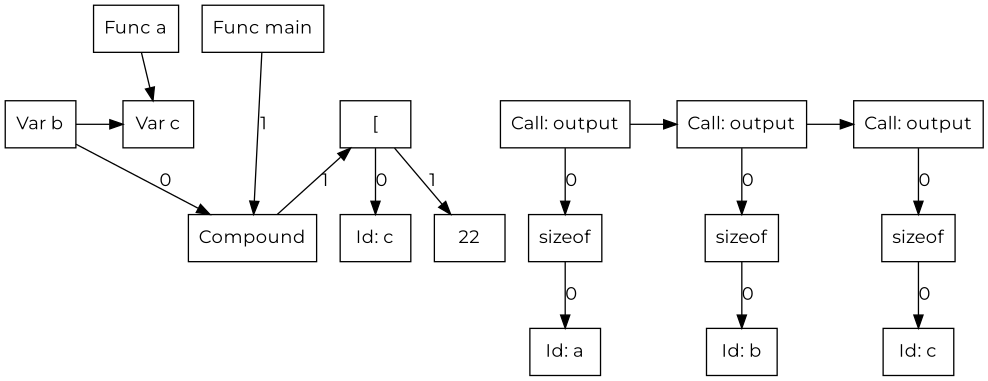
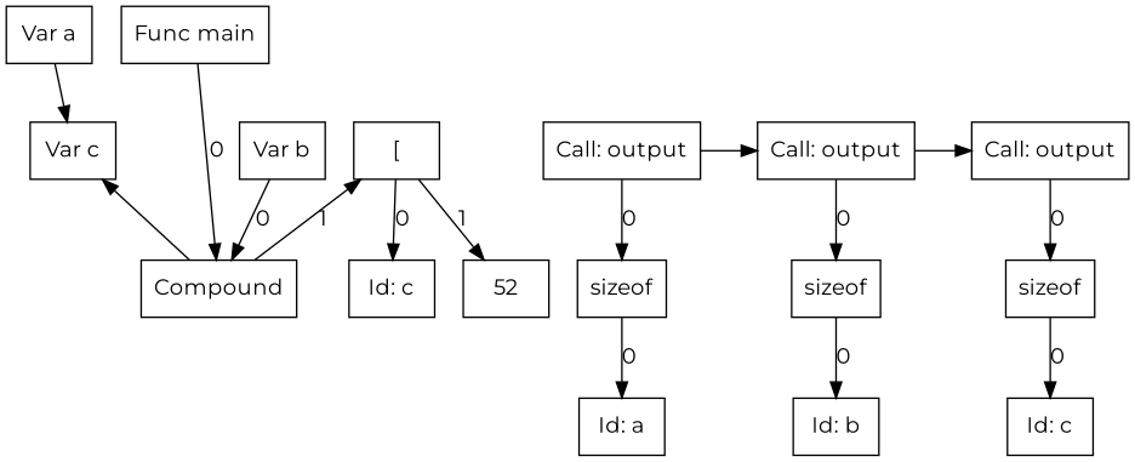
  digraph {
    fontname=Montserrat
    node [fontname=Montserrat shape=box]
    edge [fontname=Montserrat]
-   n1 [label="Func a"]
+   n1 [label="Var a"]
    n2 [label="Func main"]
    n3 [label=Compound]
    n4 [label="Var b"]
    n5 [label="["]
    n6 [label="Var c"]
    n7 [label="Id: c"]
-   n8 [label=22]
+   n8 [label=52]
    n9 [label="Call: output"]
    n10 [label="Call: output"]
    n11 [label="Call: output"]
    n12 [label=sizeof]
    n13 [label=sizeof]
    n14 [label="Id: b"]
    n15 [label="Id: a"]
    n16 [label="Id: c"]
    n17 [label=sizeof]
    subgraph sub_1 {
      rankdir=LR
      n1
      n2
    }
    subgraph sub_2 {
      rank=same
      rankdir=LR
      n1
      n2
    }
    subgraph sub_3 {
      ordering=out
      rank=same
      rankdir=LR
      n3
    }
    subgraph sub_4 {
      rankdir=TB
      n2
      n3
    }
    subgraph sub_5 {
      ordering=out
      rank=same
      rankdir=LR
      n4
      n5
    }
    subgraph sub_6 {
      rankdir=TB
      n3
      n4
      n5
    }
    subgraph sub_7 {
      rank=same
      rankdir=LR
      n4
      n6
    }
    subgraph sub_8 {
      rankdir=LR
      n4
      n6
    }
    subgraph sub_9 {
      ordering=out
      rank=same
      rankdir=LR
      n7
      n8
    }
    subgraph sub_10 {
      rankdir=TB
      n5
      n7
      n8
    }
    subgraph sub_11 {
      rank=same
      rankdir=LR
      n5
      n9
      n10
      n11
    }
    subgraph sub_12 {
      rankdir=LR
      n5
      n9
      n10
      n11
    }
    subgraph sub_13 {
      ordering=out
      rank=same
      rankdir=LR
      n12
    }
    subgraph sub_14 {
      rankdir=TB
      n9
      n12
    }
    subgraph sub_15 {
      rankdir=TB
      n13
      n14
    }
    subgraph sub_16 {
      ordering=out
      rank=same
      rankdir=LR
      n15
    }
    subgraph sub_17 {
      rankdir=TB
      n12
      n15
    }
    subgraph sub_18 {
      ordering=out
      rank=same
      rankdir=LR
      n13
    }
    subgraph sub_19 {
      ordering=out
      rank=same
      rankdir=LR
      n16
    }
    subgraph sub_20 {
      rankdir=TB
      n10
      n13
    }
    subgraph sub_21 {
      ordering=out
      rank=same
      rankdir=LR
      n14
    }
    subgraph sub_22 {
      ordering=out
      rank=same
      rankdir=LR
      n17
    }
    subgraph sub_23 {
      rankdir=TB
      n11
      n17
    }
    subgraph sub_24 {
      rankdir=TB
      n16
      n17
    }
    n1 -> n6
-   n2 -> n3 [label=1]
+   n2 -> n3 [label=0]
    n3 -> n5 [label=1]
    n4 -> n3 [label=0]
-   n4 -> n6
+   n3 -> n6
    n5 -> n7 [label=0]
    n5 -> n8 [label=1]
    n9 -> n10
    n9 -> n12 [label=0]
    n10 -> n11
    n10 -> n13 [label=0]
    n11 -> n17 [label=0]
    n12 -> n15 [label=0]
    n13 -> n14 [label=0]
    n17 -> n16 [label=0]
  }
